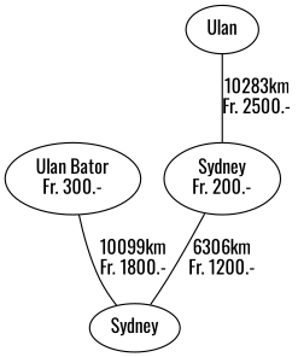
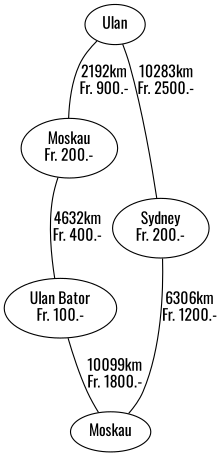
  graph {
    fontname=Oswald
    node [fontname=Oswald]
    edge [fontname=Oswald]
-   n2 [label="Ulan Bator\nFr. 300.-"]
+   n1 [label="Moskau\nFr. 200.-"]
+   n2 [label="Ulan Bator\nFr. 100.-"]
    n3 [label=Ulan]
    n4 [label="Sydney\nFr. 200.-"]
-   Sydney
+   Sydney [label=Moskau]
+   n1 -- n2 [label="4632km\nFr. 400.-"]
    n2 -- Sydney [label="10099km\nFr. 1800.-"]
+   n3 -- n1 [label="2192km\nFr. 900.-"]
    n3 -- n4 [label="10283km\nFr. 2500.-"]
    n4 -- Sydney [label="6306km\nFr. 1200.-"]
  }
